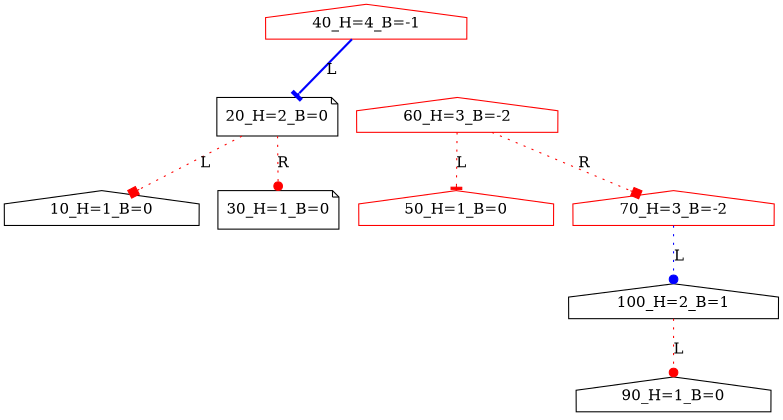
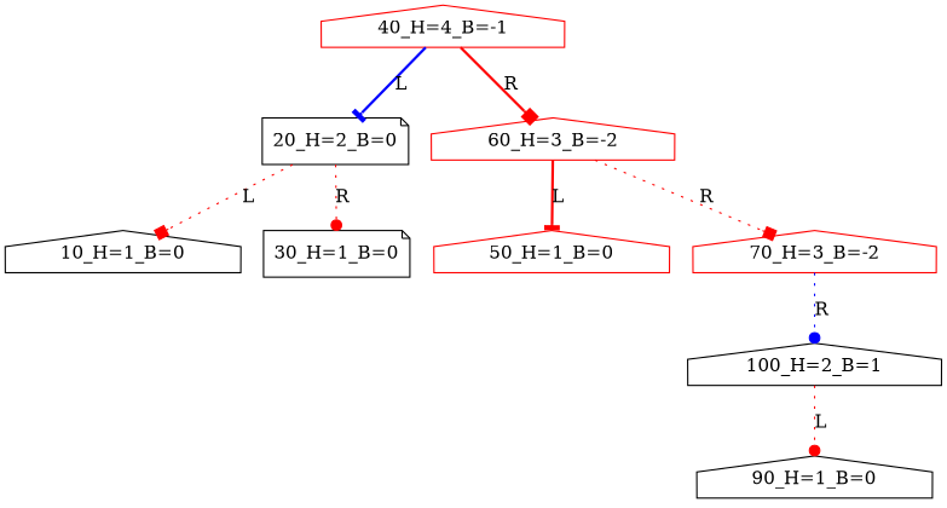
  digraph {
    node [shape=house]
    edge [arrowhead=box color=red style=dotted]
    "40_H=4_B=-1" [color=red]
    "20_H=2_B=0" [shape=note]
    "60_H=3_B=-2" [color=red]
    "10_H=1_B=0"
    "30_H=1_B=0" [shape=note]
    "50_H=1_B=0" [color=red]
    "70_H=3_B=-2" [color=red]
    "100_H=2_B=1"
    "90_H=1_B=0"
    "40_H=4_B=-1" -> "20_H=2_B=0" [arrowhead=tee color=blue label=L style=bold]
+   "40_H=4_B=-1" -> "60_H=3_B=-2" [label=R style=bold]
    "20_H=2_B=0" -> "10_H=1_B=0" [label=L]
    "20_H=2_B=0" -> "30_H=1_B=0" [arrowhead=dot label=R]
-   "60_H=3_B=-2" -> "50_H=1_B=0" [arrowhead=tee label=L]
+   "60_H=3_B=-2" -> "50_H=1_B=0" [arrowhead=tee label=L style=bold]
    "60_H=3_B=-2" -> "70_H=3_B=-2" [label=R]
-   "70_H=3_B=-2" -> "100_H=2_B=1" [arrowhead=dot color=blue label=L]
+   "70_H=3_B=-2" -> "100_H=2_B=1" [arrowhead=dot color=blue label=R]
    "100_H=2_B=1" -> "90_H=1_B=0" [arrowhead=dot label=L]
  }
